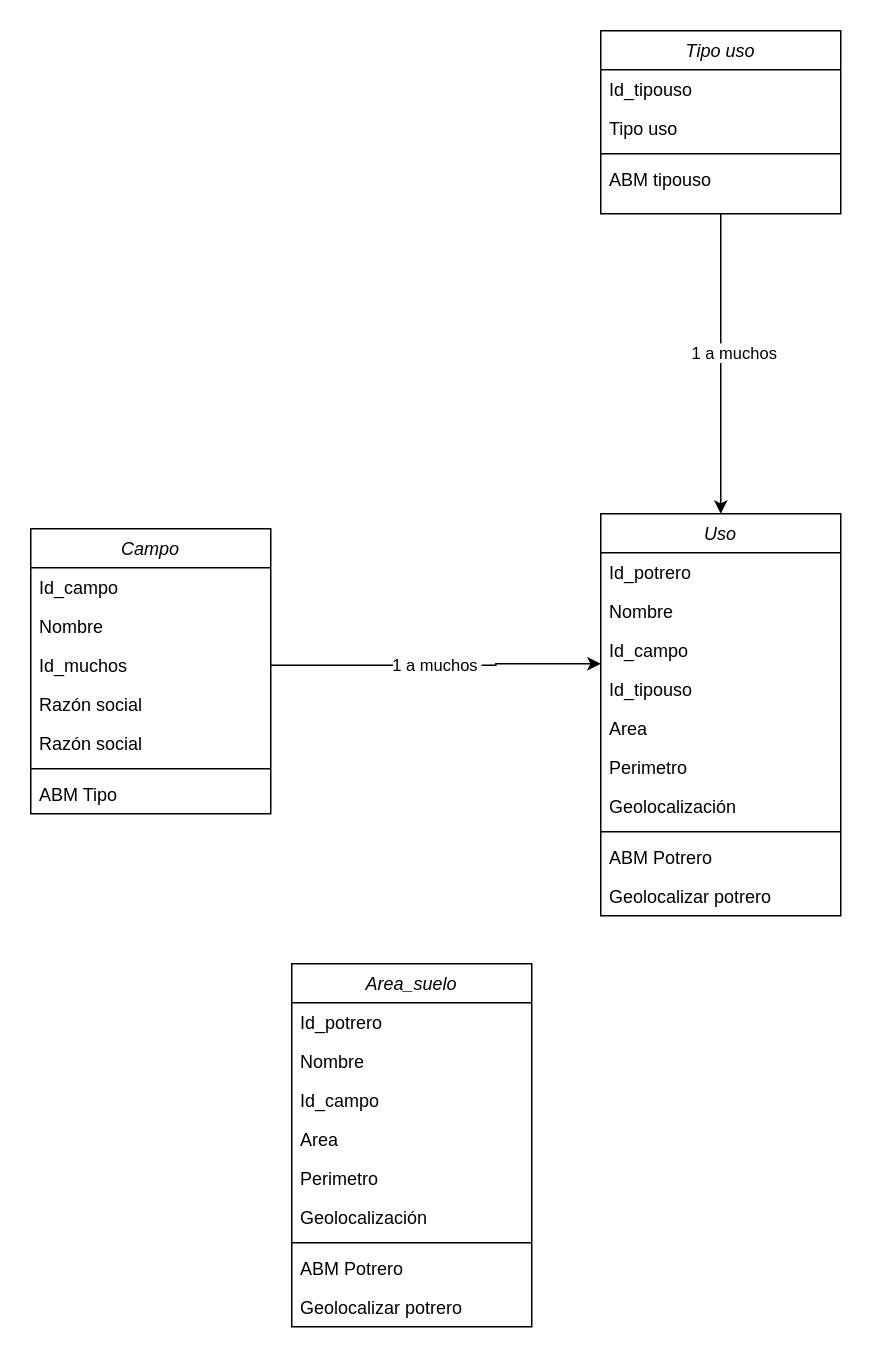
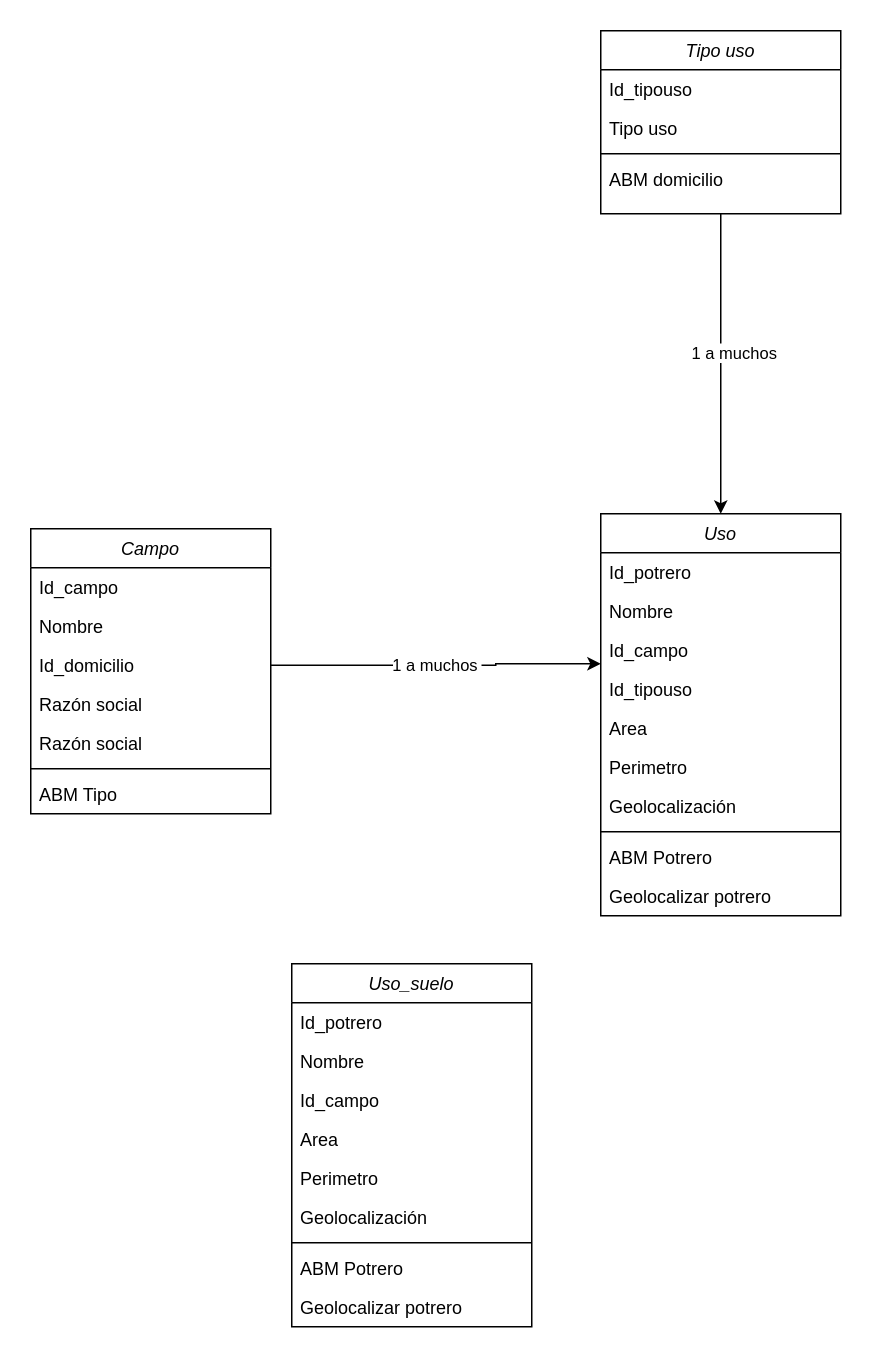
  <mxCell id="0" />
  <mxCell id="1" parent="0" />
  <mxCell id="2" value="Campo" style="swimlane;fontStyle=2;align=center;verticalAlign=top;childLayout=stackLayout;horizontal=1;startSize=26;horizontalStack=0;resizeParent=1;resizeLast=0;collapsible=1;marginBottom=0;rounded=0;shadow=0;strokeWidth=1;" parent="1" vertex="1"><mxGeometry x="20" y="352" width="160" height="190" as="geometry"><mxRectangle x="230" y="140" width="160" height="26" as="alternateBounds" /></mxGeometry></mxCell>
  <mxCell id="3" value="Id_campo" style="text;align=left;verticalAlign=top;spacingLeft=4;spacingRight=4;overflow=hidden;rotatable=0;points=[[0,0.5],[1,0.5]];portConstraint=eastwest;" parent="2" vertex="1"><mxGeometry y="26" width="160" height="26" as="geometry" /></mxCell>
  <mxCell id="4" value="Nombre" style="text;align=left;verticalAlign=top;spacingLeft=4;spacingRight=4;overflow=hidden;rotatable=0;points=[[0,0.5],[1,0.5]];portConstraint=eastwest;rounded=0;shadow=0;html=0;" parent="2" vertex="1"><mxGeometry y="52" width="160" height="26" as="geometry" /></mxCell>
- <mxCell id="5" value="Id_muchos" style="text;align=left;verticalAlign=top;spacingLeft=4;spacingRight=4;overflow=hidden;rotatable=0;points=[[0,0.5],[1,0.5]];portConstraint=eastwest;rounded=0;shadow=0;html=0;" parent="2" vertex="1"><mxGeometry y="78" width="160" height="26" as="geometry" /></mxCell>
+ <mxCell id="5" value="Id_domicilio" style="text;align=left;verticalAlign=top;spacingLeft=4;spacingRight=4;overflow=hidden;rotatable=0;points=[[0,0.5],[1,0.5]];portConstraint=eastwest;rounded=0;shadow=0;html=0;" parent="2" vertex="1"><mxGeometry y="78" width="160" height="26" as="geometry" /></mxCell>
  <mxCell id="6" value="Razón social" style="text;align=left;verticalAlign=top;spacingLeft=4;spacingRight=4;overflow=hidden;rotatable=0;points=[[0,0.5],[1,0.5]];portConstraint=eastwest;rounded=0;shadow=0;html=0;" vertex="1" parent="2"><mxGeometry y="104" width="160" height="26" as="geometry" /></mxCell>
  <mxCell id="7" value="Razón social" style="text;align=left;verticalAlign=top;spacingLeft=4;spacingRight=4;overflow=hidden;rotatable=0;points=[[0,0.5],[1,0.5]];portConstraint=eastwest;rounded=0;shadow=0;html=0;" vertex="1" parent="2"><mxGeometry y="130" width="160" height="26" as="geometry" /></mxCell>
  <mxCell id="8" value="" style="line;html=1;strokeWidth=1;align=left;verticalAlign=middle;spacingTop=-1;spacingLeft=3;spacingRight=3;rotatable=0;labelPosition=right;points=[];portConstraint=eastwest;" parent="2" vertex="1"><mxGeometry y="156" width="160" height="8" as="geometry" /></mxCell>
  <mxCell id="9" value="ABM Tipo" style="text;align=left;verticalAlign=top;spacingLeft=4;spacingRight=4;overflow=hidden;rotatable=0;points=[[0,0.5],[1,0.5]];portConstraint=eastwest;" parent="2" vertex="1"><mxGeometry y="164" width="160" height="26" as="geometry" /></mxCell>
  <mxCell id="10" value="Uso" style="swimlane;fontStyle=2;align=center;verticalAlign=top;childLayout=stackLayout;horizontal=1;startSize=26;horizontalStack=0;resizeParent=1;resizeLast=0;collapsible=1;marginBottom=0;rounded=0;shadow=0;strokeWidth=1;" vertex="1" parent="1"><mxGeometry x="400" y="342" width="160" height="268" as="geometry"><mxRectangle x="230" y="140" width="160" height="26" as="alternateBounds" /></mxGeometry></mxCell>
  <mxCell id="11" value="Id_potrero" style="text;align=left;verticalAlign=top;spacingLeft=4;spacingRight=4;overflow=hidden;rotatable=0;points=[[0,0.5],[1,0.5]];portConstraint=eastwest;" vertex="1" parent="10"><mxGeometry y="26" width="160" height="26" as="geometry" /></mxCell>
  <mxCell id="12" value="Nombre" style="text;align=left;verticalAlign=top;spacingLeft=4;spacingRight=4;overflow=hidden;rotatable=0;points=[[0,0.5],[1,0.5]];portConstraint=eastwest;rounded=0;shadow=0;html=0;" vertex="1" parent="10"><mxGeometry y="52" width="160" height="26" as="geometry" /></mxCell>
  <mxCell id="13" value="Id_campo" style="text;align=left;verticalAlign=top;spacingLeft=4;spacingRight=4;overflow=hidden;rotatable=0;points=[[0,0.5],[1,0.5]];portConstraint=eastwest;rounded=0;shadow=0;html=0;" vertex="1" parent="10"><mxGeometry y="78" width="160" height="26" as="geometry" /></mxCell>
  <mxCell id="14" value="Id_tipouso" style="text;align=left;verticalAlign=top;spacingLeft=4;spacingRight=4;overflow=hidden;rotatable=0;points=[[0,0.5],[1,0.5]];portConstraint=eastwest;rounded=0;shadow=0;html=0;" vertex="1" parent="10"><mxGeometry y="104" width="160" height="26" as="geometry" /></mxCell>
  <mxCell id="15" value="Area" style="text;align=left;verticalAlign=top;spacingLeft=4;spacingRight=4;overflow=hidden;rotatable=0;points=[[0,0.5],[1,0.5]];portConstraint=eastwest;rounded=0;shadow=0;html=0;" vertex="1" parent="10"><mxGeometry y="130" width="160" height="26" as="geometry" /></mxCell>
  <mxCell id="16" value="Perimetro" style="text;align=left;verticalAlign=top;spacingLeft=4;spacingRight=4;overflow=hidden;rotatable=0;points=[[0,0.5],[1,0.5]];portConstraint=eastwest;rounded=0;shadow=0;html=0;" vertex="1" parent="10"><mxGeometry y="156" width="160" height="26" as="geometry" /></mxCell>
  <mxCell id="17" value="Geolocalización " style="text;align=left;verticalAlign=top;spacingLeft=4;spacingRight=4;overflow=hidden;rotatable=0;points=[[0,0.5],[1,0.5]];portConstraint=eastwest;rounded=0;shadow=0;html=0;" vertex="1" parent="10"><mxGeometry y="182" width="160" height="26" as="geometry" /></mxCell>
  <mxCell id="18" value="" style="line;html=1;strokeWidth=1;align=left;verticalAlign=middle;spacingTop=-1;spacingLeft=3;spacingRight=3;rotatable=0;labelPosition=right;points=[];portConstraint=eastwest;" vertex="1" parent="10"><mxGeometry y="208" width="160" height="8" as="geometry" /></mxCell>
  <mxCell id="19" value="ABM Potrero" style="text;align=left;verticalAlign=top;spacingLeft=4;spacingRight=4;overflow=hidden;rotatable=0;points=[[0,0.5],[1,0.5]];portConstraint=eastwest;" vertex="1" parent="10"><mxGeometry y="216" width="160" height="26" as="geometry" /></mxCell>
  <mxCell id="20" value="Geolocalizar potrero" style="text;align=left;verticalAlign=top;spacingLeft=4;spacingRight=4;overflow=hidden;rotatable=0;points=[[0,0.5],[1,0.5]];portConstraint=eastwest;" vertex="1" parent="10"><mxGeometry y="242" width="160" height="26" as="geometry" /></mxCell>
  <mxCell id="21" value="1 a muchos&amp;nbsp;" style="edgeStyle=orthogonalEdgeStyle;rounded=0;orthogonalLoop=1;jettySize=auto;html=1;" edge="1" parent="1" source="5"><mxGeometry relative="1" as="geometry"><mxPoint x="400" y="442" as="targetPoint" /><Array as="points"><mxPoint x="330" y="443" /><mxPoint x="330" y="442" /></Array></mxGeometry></mxCell>
- <mxCell id="22" value="Area_suelo" style="swimlane;fontStyle=2;align=center;verticalAlign=top;childLayout=stackLayout;horizontal=1;startSize=26;horizontalStack=0;resizeParent=1;resizeLast=0;collapsible=1;marginBottom=0;rounded=0;shadow=0;strokeWidth=1;" vertex="1" parent="1"><mxGeometry x="194" y="642" width="160" height="242" as="geometry"><mxRectangle x="230" y="140" width="160" height="26" as="alternateBounds" /></mxGeometry></mxCell>
+ <mxCell id="22" value="Uso_suelo" style="swimlane;fontStyle=2;align=center;verticalAlign=top;childLayout=stackLayout;horizontal=1;startSize=26;horizontalStack=0;resizeParent=1;resizeLast=0;collapsible=1;marginBottom=0;rounded=0;shadow=0;strokeWidth=1;" vertex="1" parent="1"><mxGeometry x="194" y="642" width="160" height="242" as="geometry"><mxRectangle x="230" y="140" width="160" height="26" as="alternateBounds" /></mxGeometry></mxCell>
  <mxCell id="23" value="Id_potrero" style="text;align=left;verticalAlign=top;spacingLeft=4;spacingRight=4;overflow=hidden;rotatable=0;points=[[0,0.5],[1,0.5]];portConstraint=eastwest;" vertex="1" parent="22"><mxGeometry y="26" width="160" height="26" as="geometry" /></mxCell>
  <mxCell id="24" value="Nombre" style="text;align=left;verticalAlign=top;spacingLeft=4;spacingRight=4;overflow=hidden;rotatable=0;points=[[0,0.5],[1,0.5]];portConstraint=eastwest;rounded=0;shadow=0;html=0;" vertex="1" parent="22"><mxGeometry y="52" width="160" height="26" as="geometry" /></mxCell>
  <mxCell id="25" value="Id_campo" style="text;align=left;verticalAlign=top;spacingLeft=4;spacingRight=4;overflow=hidden;rotatable=0;points=[[0,0.5],[1,0.5]];portConstraint=eastwest;rounded=0;shadow=0;html=0;" vertex="1" parent="22"><mxGeometry y="78" width="160" height="26" as="geometry" /></mxCell>
  <mxCell id="26" value="Area" style="text;align=left;verticalAlign=top;spacingLeft=4;spacingRight=4;overflow=hidden;rotatable=0;points=[[0,0.5],[1,0.5]];portConstraint=eastwest;rounded=0;shadow=0;html=0;" vertex="1" parent="22"><mxGeometry y="104" width="160" height="26" as="geometry" /></mxCell>
  <mxCell id="27" value="Perimetro" style="text;align=left;verticalAlign=top;spacingLeft=4;spacingRight=4;overflow=hidden;rotatable=0;points=[[0,0.5],[1,0.5]];portConstraint=eastwest;rounded=0;shadow=0;html=0;" vertex="1" parent="22"><mxGeometry y="130" width="160" height="26" as="geometry" /></mxCell>
  <mxCell id="28" value="Geolocalización " style="text;align=left;verticalAlign=top;spacingLeft=4;spacingRight=4;overflow=hidden;rotatable=0;points=[[0,0.5],[1,0.5]];portConstraint=eastwest;rounded=0;shadow=0;html=0;" vertex="1" parent="22"><mxGeometry y="156" width="160" height="26" as="geometry" /></mxCell>
  <mxCell id="29" value="" style="line;html=1;strokeWidth=1;align=left;verticalAlign=middle;spacingTop=-1;spacingLeft=3;spacingRight=3;rotatable=0;labelPosition=right;points=[];portConstraint=eastwest;" vertex="1" parent="22"><mxGeometry y="182" width="160" height="8" as="geometry" /></mxCell>
  <mxCell id="30" value="ABM Potrero" style="text;align=left;verticalAlign=top;spacingLeft=4;spacingRight=4;overflow=hidden;rotatable=0;points=[[0,0.5],[1,0.5]];portConstraint=eastwest;" vertex="1" parent="22"><mxGeometry y="190" width="160" height="26" as="geometry" /></mxCell>
  <mxCell id="31" value="Geolocalizar potrero" style="text;align=left;verticalAlign=top;spacingLeft=4;spacingRight=4;overflow=hidden;rotatable=0;points=[[0,0.5],[1,0.5]];portConstraint=eastwest;" vertex="1" parent="22"><mxGeometry y="216" width="160" height="26" as="geometry" /></mxCell>
  <mxCell id="32" style="edgeStyle=none;rounded=0;orthogonalLoop=1;jettySize=auto;html=1;entryX=0.5;entryY=0;entryDx=0;entryDy=0;entryPerimeter=0;exitX=0.5;exitY=1;exitDx=0;exitDy=0;" edge="1" parent="1" source="34" target="10"><mxGeometry relative="1" as="geometry"><mxPoint x="470" y="332" as="targetPoint" /><mxPoint x="480" y="152" as="sourcePoint" /></mxGeometry></mxCell>
  <mxCell id="33" value="1 a muchos" style="edgeLabel;html=1;align=center;verticalAlign=middle;resizable=0;points=[];" vertex="1" connectable="0" parent="32"><mxGeometry x="-0.08" y="8" relative="1" as="geometry"><mxPoint as="offset" /></mxGeometry></mxCell>
  <mxCell id="34" value="Tipo uso" style="swimlane;fontStyle=2;align=center;verticalAlign=top;childLayout=stackLayout;horizontal=1;startSize=26;horizontalStack=0;resizeParent=1;resizeLast=0;collapsible=1;marginBottom=0;rounded=0;shadow=0;strokeWidth=1;" vertex="1" parent="1"><mxGeometry x="400" y="20" width="160" height="122" as="geometry"><mxRectangle x="230" y="140" width="160" height="26" as="alternateBounds" /></mxGeometry></mxCell>
  <mxCell id="35" value="Id_tipouso" style="text;align=left;verticalAlign=top;spacingLeft=4;spacingRight=4;overflow=hidden;rotatable=0;points=[[0,0.5],[1,0.5]];portConstraint=eastwest;" vertex="1" parent="34"><mxGeometry y="26" width="160" height="26" as="geometry" /></mxCell>
  <mxCell id="36" value="Tipo uso" style="text;align=left;verticalAlign=top;spacingLeft=4;spacingRight=4;overflow=hidden;rotatable=0;points=[[0,0.5],[1,0.5]];portConstraint=eastwest;rounded=0;shadow=0;html=0;" vertex="1" parent="34"><mxGeometry y="52" width="160" height="26" as="geometry" /></mxCell>
  <mxCell id="37" value="" style="line;html=1;strokeWidth=1;align=left;verticalAlign=middle;spacingTop=-1;spacingLeft=3;spacingRight=3;rotatable=0;labelPosition=right;points=[];portConstraint=eastwest;" vertex="1" parent="34"><mxGeometry y="78" width="160" height="8" as="geometry" /></mxCell>
- <mxCell id="38" value="ABM tipouso" style="text;align=left;verticalAlign=top;spacingLeft=4;spacingRight=4;overflow=hidden;rotatable=0;points=[[0,0.5],[1,0.5]];portConstraint=eastwest;" vertex="1" parent="34"><mxGeometry y="86" width="160" height="26" as="geometry" /></mxCell>
+ <mxCell id="38" value="ABM domicilio" style="text;align=left;verticalAlign=top;spacingLeft=4;spacingRight=4;overflow=hidden;rotatable=0;points=[[0,0.5],[1,0.5]];portConstraint=eastwest;" vertex="1" parent="34"><mxGeometry y="86" width="160" height="26" as="geometry" /></mxCell>
